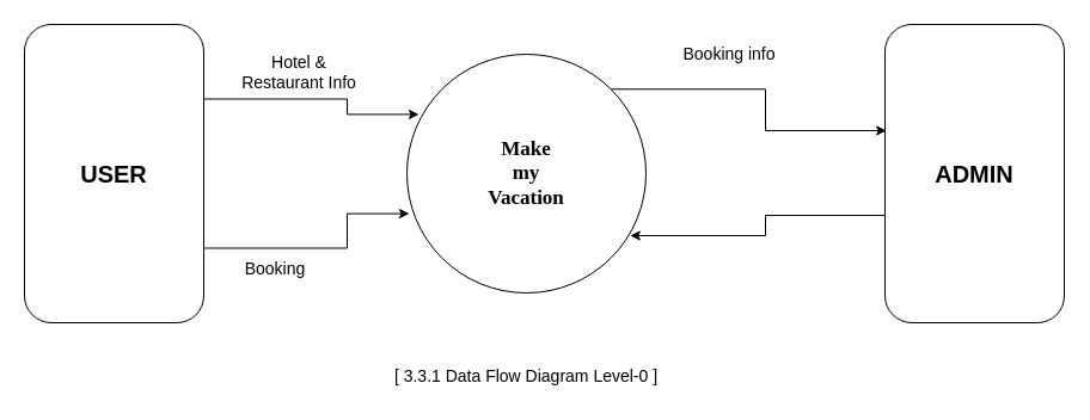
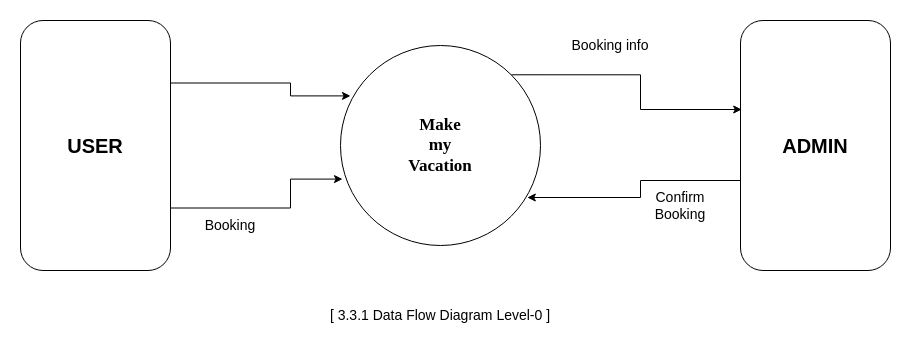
  <mxCell id="0" />
  <mxCell id="1" parent="0" />
  <mxCell id="2" style="edgeStyle=orthogonalEdgeStyle;rounded=0;orthogonalLoop=1;jettySize=auto;html=1;exitX=1;exitY=0.25;exitDx=0;exitDy=0;entryX=0.05;entryY=0.252;entryDx=0;entryDy=0;entryPerimeter=0;fontFamily=Helvetica;fontSize=20;" parent="1" source="4" target="10" edge="1"><mxGeometry relative="1" as="geometry"><Array as="points"><mxPoint x="290" y="83" /><mxPoint x="290" y="95" /></Array></mxGeometry></mxCell>
  <mxCell id="3" style="edgeStyle=orthogonalEdgeStyle;rounded=0;orthogonalLoop=1;jettySize=auto;html=1;exitX=1;exitY=0.75;exitDx=0;exitDy=0;entryX=0.01;entryY=0.668;entryDx=0;entryDy=0;entryPerimeter=0;fontFamily=Helvetica;fontSize=20;" parent="1" source="4" target="10" edge="1"><mxGeometry relative="1" as="geometry"><Array as="points"><mxPoint x="290" y="208" /><mxPoint x="290" y="179" /></Array></mxGeometry></mxCell>
  <mxCell id="4" value="" style="rounded=1;whiteSpace=wrap;html=1;" parent="1" vertex="1"><mxGeometry x="20" y="20" width="150" height="250" as="geometry" /></mxCell>
  <mxCell id="5" value="USER" style="text;html=1;strokeColor=none;fillColor=none;align=center;verticalAlign=middle;whiteSpace=wrap;rounded=0;strokeWidth=1;fontSize=20;fontStyle=1;fontFamily=Helvetica;" parent="1" vertex="1"><mxGeometry x="65" y="130" width="60" height="30" as="geometry" /></mxCell>
  <mxCell id="6" style="edgeStyle=orthogonalEdgeStyle;rounded=0;orthogonalLoop=1;jettySize=auto;html=1;exitX=0;exitY=0.75;exitDx=0;exitDy=0;entryX=0.934;entryY=0.76;entryDx=0;entryDy=0;entryPerimeter=0;fontFamily=Helvetica;fontSize=20;" parent="1" source="7" target="10" edge="1"><mxGeometry relative="1" as="geometry"><Array as="points"><mxPoint x="740" y="180" /><mxPoint x="640" y="180" /><mxPoint x="640" y="197" /></Array></mxGeometry></mxCell>
  <mxCell id="7" value="" style="rounded=1;whiteSpace=wrap;html=1;" parent="1" vertex="1"><mxGeometry x="740" y="20" width="150" height="250" as="geometry" /></mxCell>
  <mxCell id="8" value="&lt;b&gt;ADMIN&lt;/b&gt;" style="text;html=1;strokeColor=none;fillColor=none;align=center;verticalAlign=middle;whiteSpace=wrap;rounded=0;strokeWidth=1;fontFamily=Helvetica;fontSize=20;" parent="1" vertex="1"><mxGeometry x="785" y="130" width="60" height="30" as="geometry" /></mxCell>
  <mxCell id="9" style="edgeStyle=orthogonalEdgeStyle;rounded=0;orthogonalLoop=1;jettySize=auto;html=1;exitX=1;exitY=0;exitDx=0;exitDy=0;entryX=0.008;entryY=0.356;entryDx=0;entryDy=0;entryPerimeter=0;fontFamily=Helvetica;fontSize=20;" parent="1" source="10" target="7" edge="1"><mxGeometry relative="1" as="geometry" /></mxCell>
  <mxCell id="10" value="" style="ellipse;whiteSpace=wrap;html=1;aspect=fixed;strokeWidth=1;fontFamily=Helvetica;fontSize=20;" parent="1" vertex="1"><mxGeometry x="340" y="45" width="200" height="200" as="geometry" /></mxCell>
- <mxCell id="11" value="Hotel &amp;amp; Restaurant Info" style="text;html=1;strokeColor=none;fillColor=none;align=center;verticalAlign=middle;whiteSpace=wrap;rounded=0;strokeWidth=1;fontFamily=Helvetica;fontSize=14;" parent="1" vertex="1"><mxGeometry x="190" y="45" width="120" height="30" as="geometry" /></mxCell>
  <mxCell id="12" value="Booking" style="text;html=1;strokeColor=none;fillColor=none;align=center;verticalAlign=middle;whiteSpace=wrap;rounded=0;strokeWidth=1;fontFamily=Helvetica;fontSize=14;" parent="1" vertex="1"><mxGeometry x="200" y="210" width="60" height="30" as="geometry" /></mxCell>
+ <mxCell id="13" value="Confirm&lt;br&gt;Booking" style="text;html=1;strokeColor=none;fillColor=none;align=center;verticalAlign=middle;whiteSpace=wrap;rounded=0;strokeWidth=1;fontFamily=Helvetica;fontSize=14;" parent="1" vertex="1"><mxGeometry x="650" y="190" width="60" height="30" as="geometry" /></mxCell>
  <mxCell id="14" value="Booking info" style="text;html=1;strokeColor=none;fillColor=none;align=center;verticalAlign=middle;whiteSpace=wrap;rounded=0;strokeWidth=1;fontFamily=Helvetica;fontSize=14;" parent="1" vertex="1"><mxGeometry x="565" y="30" width="90" height="30" as="geometry" /></mxCell>
  <mxCell id="15" value="[ 3.3.1 Data Flow Diagram Level-0 ]" style="text;html=1;strokeColor=none;fillColor=none;align=center;verticalAlign=middle;whiteSpace=wrap;rounded=0;strokeWidth=1;fontFamily=Helvetica;fontSize=14;" parent="1" vertex="1"><mxGeometry x="275" y="300" width="330" height="30" as="geometry" /></mxCell>
  <mxCell id="16" value="Make my Vacation" style="text;html=1;strokeColor=none;fillColor=none;align=center;verticalAlign=middle;whiteSpace=wrap;rounded=0;fontFamily=Comic Sans MS;fontSize=17;fontStyle=1" parent="1" vertex="1"><mxGeometry x="410" y="130" width="60" height="30" as="geometry" /></mxCell>
